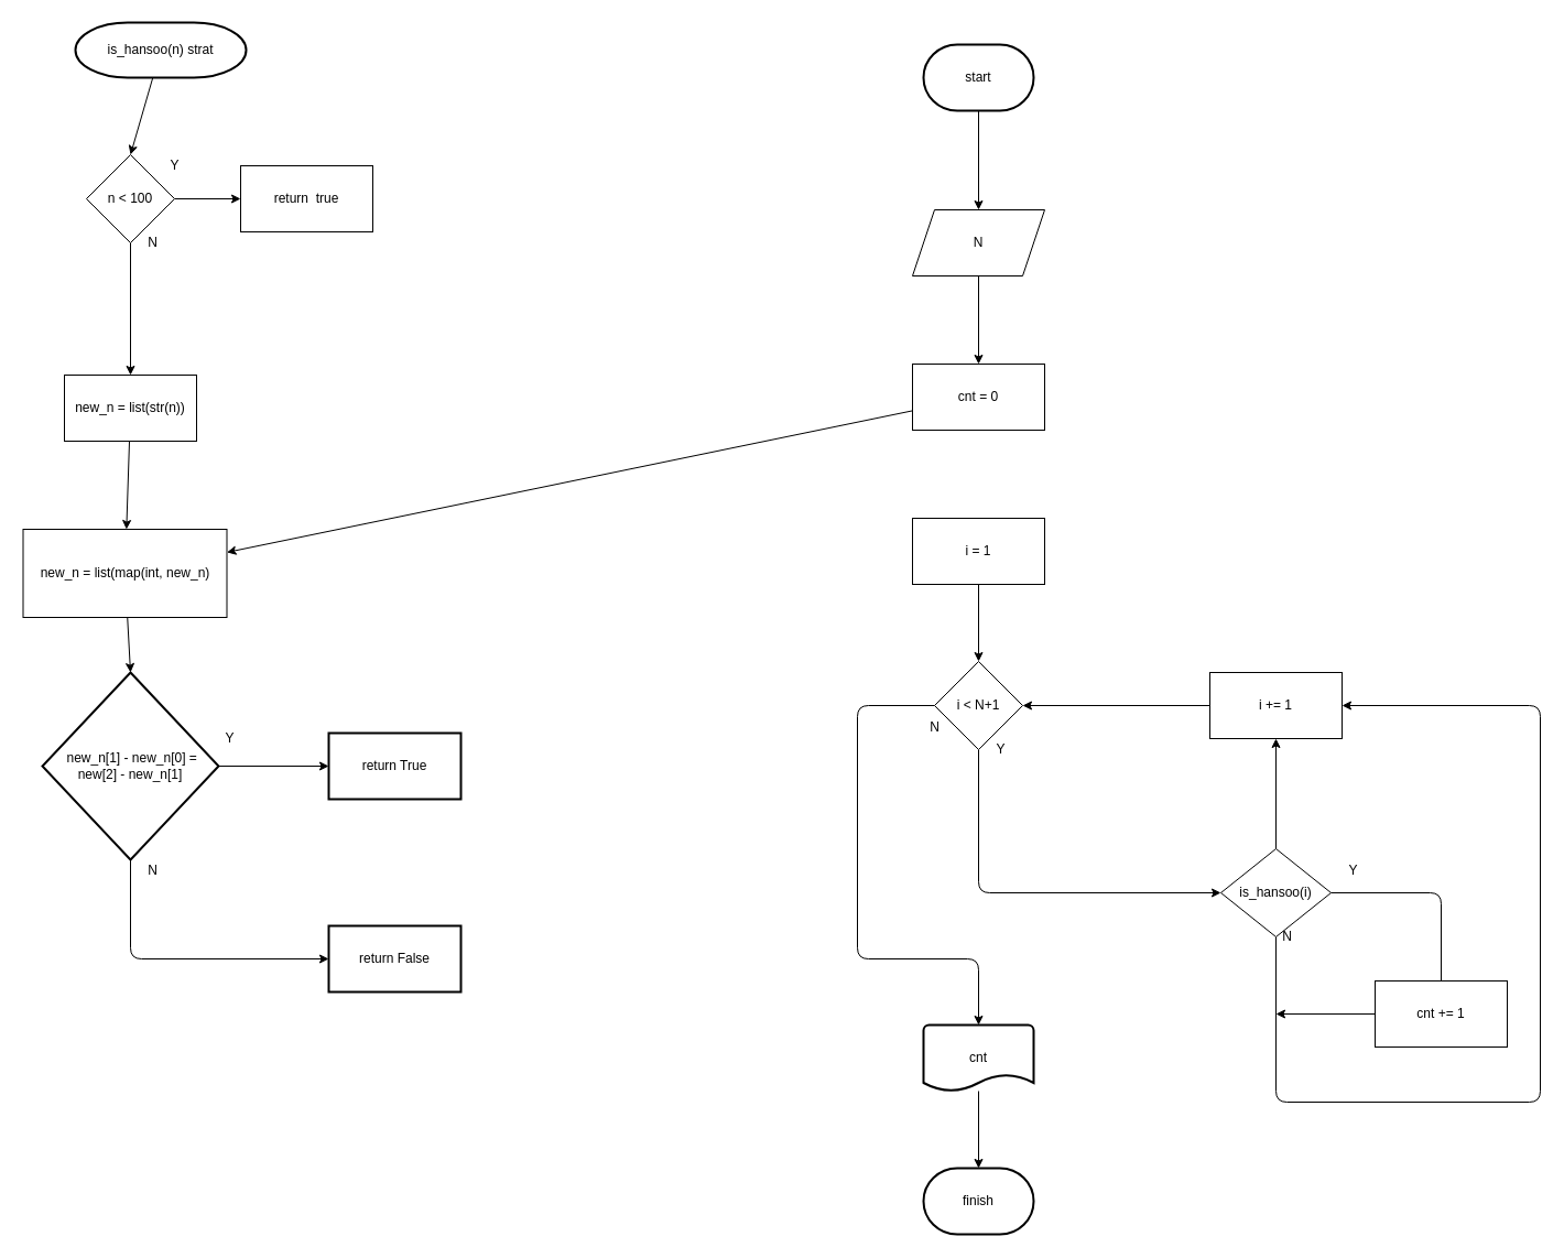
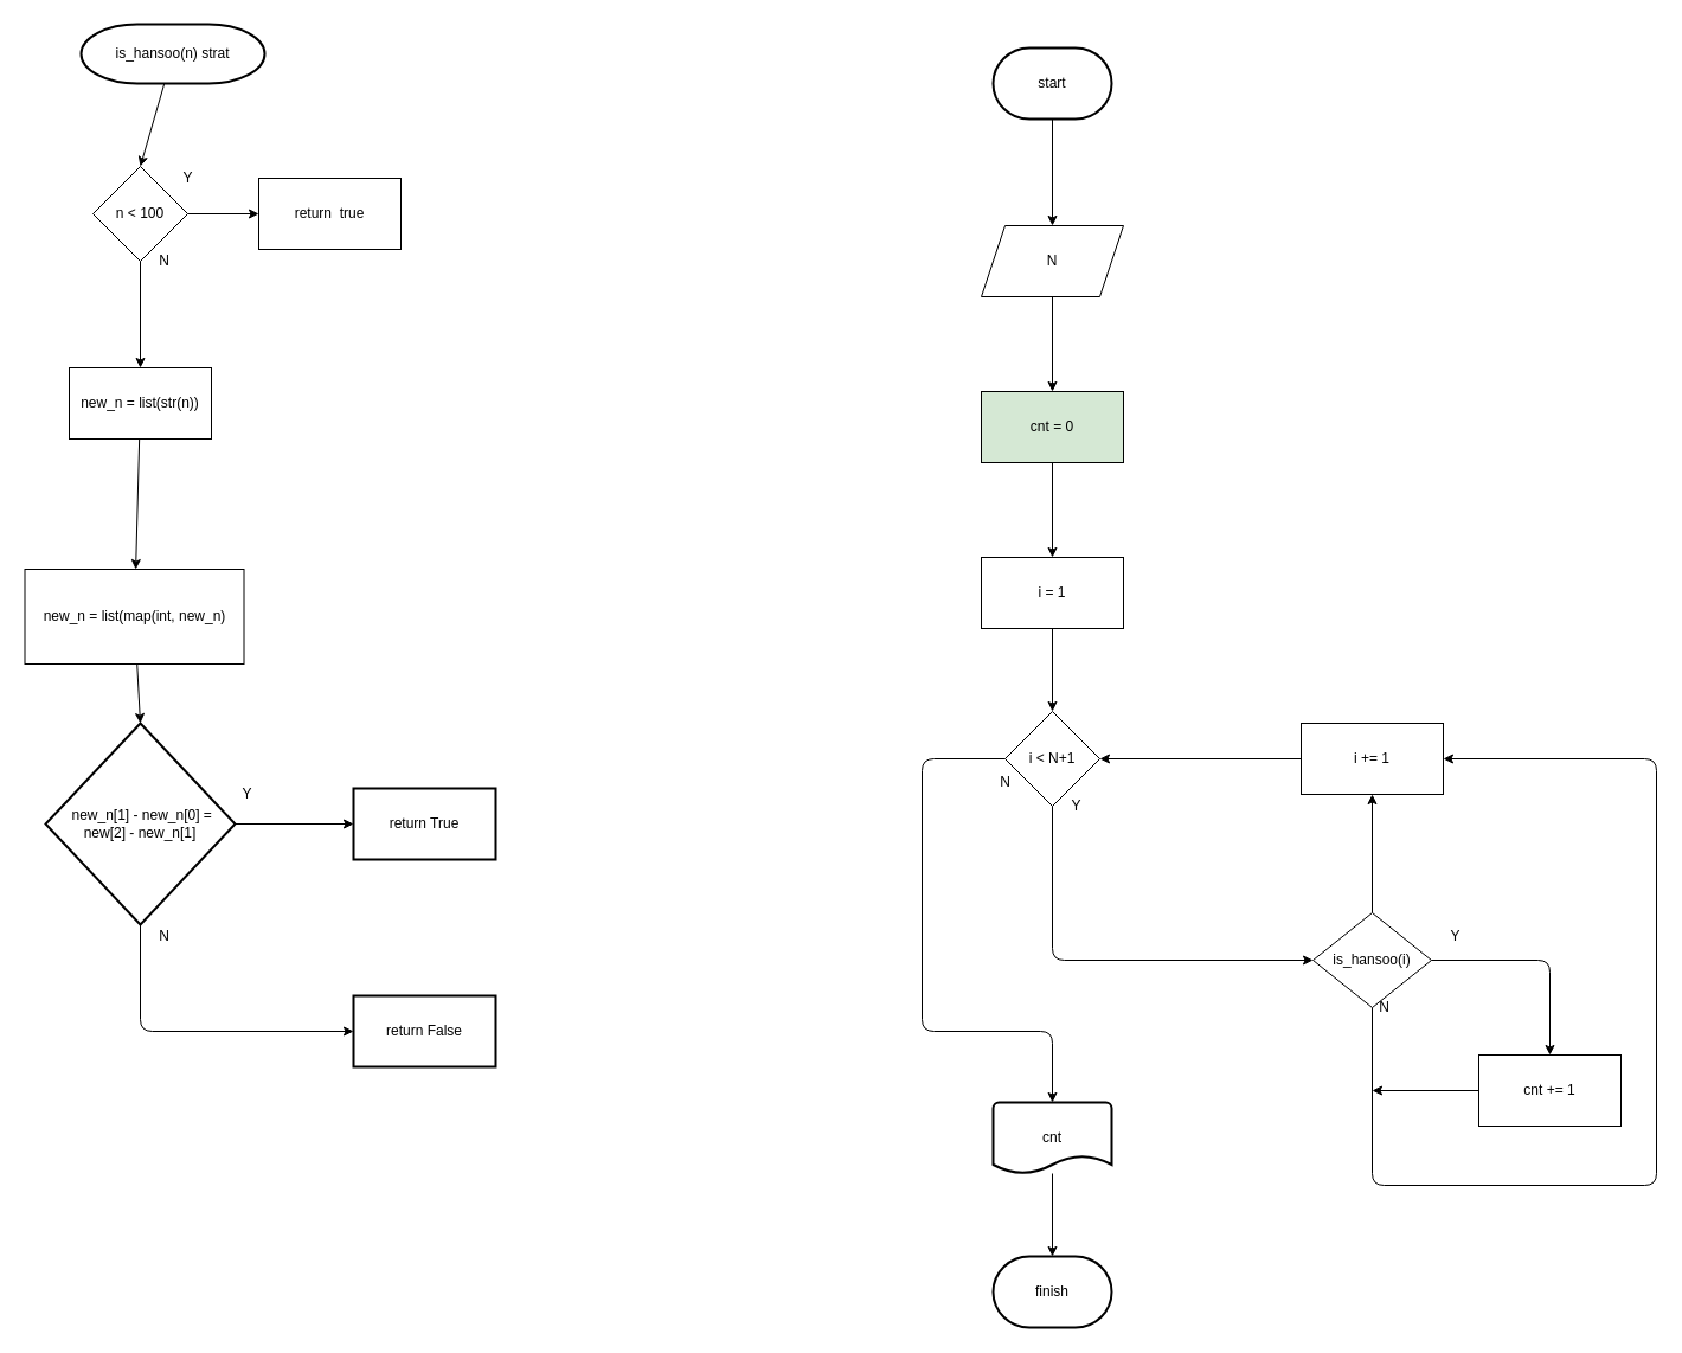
  <mxCell id="0" />
  <mxCell id="1" parent="0" />
  <mxCell id="2" value="" style="edgeStyle=none;html=1;" parent="1" source="3" edge="1"><mxGeometry relative="1" as="geometry"><mxPoint x="118" y="140" as="targetPoint" /></mxGeometry></mxCell>
  <mxCell id="3" value="is_hansoo(n) strat" style="strokeWidth=2;html=1;shape=mxgraph.flowchart.terminator;whiteSpace=wrap;" parent="1" vertex="1"><mxGeometry x="68" y="20" width="155" height="50" as="geometry" /></mxCell>
  <mxCell id="4" value="" style="edgeStyle=none;html=1;" parent="1" source="6" target="7" edge="1"><mxGeometry relative="1" as="geometry" /></mxCell>
  <mxCell id="5" value="" style="edgeStyle=none;html=1;" parent="1" source="6" target="10" edge="1"><mxGeometry relative="1" as="geometry" /></mxCell>
  <mxCell id="6" value="n &amp;lt; 100" style="rhombus;whiteSpace=wrap;html=1;" parent="1" vertex="1"><mxGeometry x="78" y="140" width="80" height="80" as="geometry" /></mxCell>
  <mxCell id="7" value="return&amp;nbsp; true" style="whiteSpace=wrap;html=1;" parent="1" vertex="1"><mxGeometry x="218" y="150" width="120" height="60" as="geometry" /></mxCell>
  <mxCell id="8" value="Y" style="text;html=1;align=center;verticalAlign=middle;resizable=0;points=[];autosize=1;strokeColor=none;fillColor=none;" parent="1" vertex="1"><mxGeometry x="148" y="140" width="20" height="20" as="geometry" /></mxCell>
  <mxCell id="9" value="" style="edgeStyle=none;html=1;" parent="1" source="10" target="13" edge="1"><mxGeometry relative="1" as="geometry" /></mxCell>
- <mxCell id="10" value="new_n = list(str(n))" style="whiteSpace=wrap;html=1;" parent="1" vertex="1"><mxGeometry x="58" y="340" width="120" height="60" as="geometry" /></mxCell>
+ <mxCell id="10" value="new_n = list(str(n))" style="whiteSpace=wrap;html=1;" parent="1" vertex="1"><mxGeometry x="58" y="310" width="120" height="60" as="geometry" /></mxCell>
  <mxCell id="11" value="N" style="text;html=1;align=center;verticalAlign=middle;resizable=0;points=[];autosize=1;strokeColor=none;fillColor=none;" parent="1" vertex="1"><mxGeometry x="128" y="210" width="20" height="20" as="geometry" /></mxCell>
  <mxCell id="12" value="" style="edgeStyle=none;html=1;" parent="1" source="13" edge="1"><mxGeometry relative="1" as="geometry"><mxPoint x="118" y="610" as="targetPoint" /></mxGeometry></mxCell>
  <mxCell id="13" value="new_n = list(map(int, new_n)" style="whiteSpace=wrap;html=1;" parent="1" vertex="1"><mxGeometry x="20.5" y="480" width="185" height="80" as="geometry" /></mxCell>
  <mxCell id="14" value="" style="edgeStyle=none;html=1;" parent="1" source="15" target="17" edge="1"><mxGeometry relative="1" as="geometry" /></mxCell>
  <mxCell id="15" value="N" style="shape=parallelogram;perimeter=parallelogramPerimeter;whiteSpace=wrap;html=1;fixedSize=1;" parent="1" vertex="1"><mxGeometry x="828" y="190" width="120" height="60" as="geometry" /></mxCell>
- <mxCell id="16" value="" style="edgeStyle=none;html=1;" parent="1" source="17" target="13" edge="1"><mxGeometry relative="1" as="geometry" /></mxCell>
- <mxCell id="17" value="cnt = 0" style="whiteSpace=wrap;html=1;" parent="1" vertex="1"><mxGeometry x="828" y="330" width="120" height="60" as="geometry" /></mxCell>
+ <mxCell id="16" value="" style="edgeStyle=none;html=1;" parent="1" source="17" target="19" edge="1"><mxGeometry relative="1" as="geometry" /></mxCell>
+ <mxCell id="17" value="cnt = 0" style="whiteSpace=wrap;html=1;fillColor=#d5e8d4;" parent="1" vertex="1"><mxGeometry x="828" y="330" width="120" height="60" as="geometry" /></mxCell>
  <mxCell id="18" value="" style="edgeStyle=none;html=1;" parent="1" source="19" target="22" edge="1"><mxGeometry relative="1" as="geometry" /></mxCell>
  <mxCell id="19" value="i = 1" style="whiteSpace=wrap;html=1;" parent="1" vertex="1"><mxGeometry x="828" y="470" width="120" height="60" as="geometry" /></mxCell>
  <mxCell id="20" value="" style="edgeStyle=none;html=1;entryX=0;entryY=0.5;entryDx=0;entryDy=0;" parent="1" source="22" target="33" edge="1"><mxGeometry relative="1" as="geometry"><Array as="points"><mxPoint x="888" y="810" /></Array><mxPoint x="1098" y="800" as="targetPoint" /></mxGeometry></mxCell>
  <mxCell id="21" style="edgeStyle=none;html=1;entryX=0.5;entryY=0;entryDx=0;entryDy=0;entryPerimeter=0;" edge="1" parent="1" source="22" target="46"><mxGeometry relative="1" as="geometry"><Array as="points"><mxPoint x="778" y="640" /><mxPoint x="778" y="870" /><mxPoint x="888" y="870" /></Array></mxGeometry></mxCell>
  <mxCell id="22" value="i &amp;lt; N+1" style="rhombus;whiteSpace=wrap;html=1;" parent="1" vertex="1"><mxGeometry x="848" y="600" width="80" height="80" as="geometry" /></mxCell>
  <mxCell id="23" style="edgeStyle=none;html=1;entryX=1;entryY=0.5;entryDx=0;entryDy=0;" parent="1" source="24" target="22" edge="1"><mxGeometry relative="1" as="geometry" /></mxCell>
  <mxCell id="24" value="i += 1" style="whiteSpace=wrap;html=1;" parent="1" vertex="1"><mxGeometry x="1098" y="610" width="120" height="60" as="geometry" /></mxCell>
  <mxCell id="25" value="" style="edgeStyle=none;html=1;exitX=0.5;exitY=0;exitDx=0;exitDy=0;" parent="1" source="33" target="24" edge="1"><mxGeometry relative="1" as="geometry"><mxPoint x="1158" y="770" as="sourcePoint" /></mxGeometry></mxCell>
  <mxCell id="26" value="finish" style="strokeWidth=2;html=1;shape=mxgraph.flowchart.terminator;whiteSpace=wrap;" parent="1" vertex="1"><mxGeometry x="838" y="1060" width="100" height="60" as="geometry" /></mxCell>
  <mxCell id="27" value="N" style="text;html=1;align=center;verticalAlign=middle;resizable=0;points=[];autosize=1;strokeColor=none;fillColor=none;" parent="1" vertex="1"><mxGeometry x="838" y="650" width="20" height="20" as="geometry" /></mxCell>
  <mxCell id="28" value="Y" style="text;html=1;align=center;verticalAlign=middle;resizable=0;points=[];autosize=1;strokeColor=none;fillColor=none;" parent="1" vertex="1"><mxGeometry x="898" y="670" width="20" height="20" as="geometry" /></mxCell>
  <mxCell id="29" style="edgeStyle=none;html=1;" parent="1" source="30" edge="1"><mxGeometry relative="1" as="geometry"><mxPoint x="1158" y="920" as="targetPoint" /></mxGeometry></mxCell>
  <mxCell id="30" value="cnt += 1" style="whiteSpace=wrap;html=1;" parent="1" vertex="1"><mxGeometry x="1248" y="890" width="120" height="60" as="geometry" /></mxCell>
- <mxCell id="31" style="edgeStyle=none;html=1;entryX=0.5;entryY=0;entryDx=0;entryDy=0;endArrow=none;" parent="1" source="33" target="30" edge="1"><mxGeometry relative="1" as="geometry"><Array as="points"><mxPoint x="1308" y="810" /></Array></mxGeometry></mxCell>
+ <mxCell id="31" style="edgeStyle=none;html=1;entryX=0.5;entryY=0;entryDx=0;entryDy=0;" parent="1" source="33" target="30" edge="1"><mxGeometry relative="1" as="geometry"><Array as="points"><mxPoint x="1308" y="810" /></Array></mxGeometry></mxCell>
  <mxCell id="32" style="edgeStyle=none;html=1;entryX=1;entryY=0.5;entryDx=0;entryDy=0;" parent="1" source="33" target="24" edge="1"><mxGeometry relative="1" as="geometry"><Array as="points"><mxPoint x="1158" y="1000" /><mxPoint x="1398" y="1000" /><mxPoint x="1398" y="640" /></Array></mxGeometry></mxCell>
  <mxCell id="33" value="is_hansoo(i)" style="rhombus;whiteSpace=wrap;html=1;" parent="1" vertex="1"><mxGeometry x="1108" y="770" width="100" height="80" as="geometry" /></mxCell>
  <mxCell id="34" value="" style="edgeStyle=none;html=1;" edge="1" parent="1" source="36" target="37"><mxGeometry relative="1" as="geometry" /></mxCell>
  <mxCell id="35" value="" style="edgeStyle=none;html=1;" edge="1" parent="1" source="36" target="39"><mxGeometry relative="1" as="geometry"><Array as="points"><mxPoint x="118" y="870" /></Array></mxGeometry></mxCell>
  <mxCell id="36" value="&amp;nbsp;new_n[1] - new_n[0] = new[2] - new_n[1]" style="strokeWidth=2;html=1;shape=mxgraph.flowchart.decision;whiteSpace=wrap;" vertex="1" parent="1"><mxGeometry x="38" y="610" width="160" height="170" as="geometry" /></mxCell>
  <mxCell id="37" value="return True" style="whiteSpace=wrap;html=1;strokeWidth=2;" vertex="1" parent="1"><mxGeometry x="298" y="665" width="120" height="60" as="geometry" /></mxCell>
  <mxCell id="38" value="Y" style="text;html=1;align=center;verticalAlign=middle;resizable=0;points=[];autosize=1;strokeColor=none;fillColor=none;" vertex="1" parent="1"><mxGeometry x="198" y="660" width="20" height="20" as="geometry" /></mxCell>
  <mxCell id="39" value="return False" style="whiteSpace=wrap;html=1;strokeWidth=2;" vertex="1" parent="1"><mxGeometry x="298" y="840" width="120" height="60" as="geometry" /></mxCell>
  <mxCell id="40" value="N" style="text;html=1;align=center;verticalAlign=middle;resizable=0;points=[];autosize=1;strokeColor=none;fillColor=none;" vertex="1" parent="1"><mxGeometry x="128" y="780" width="20" height="20" as="geometry" /></mxCell>
  <mxCell id="41" value="" style="edgeStyle=none;html=1;" edge="1" parent="1" source="42" target="15"><mxGeometry relative="1" as="geometry" /></mxCell>
  <mxCell id="42" value="start" style="strokeWidth=2;html=1;shape=mxgraph.flowchart.terminator;whiteSpace=wrap;" vertex="1" parent="1"><mxGeometry x="838" y="40" width="100" height="60" as="geometry" /></mxCell>
  <mxCell id="43" value="Y" style="text;html=1;align=center;verticalAlign=middle;resizable=0;points=[];autosize=1;strokeColor=none;fillColor=none;" vertex="1" parent="1"><mxGeometry x="1218" y="780" width="20" height="20" as="geometry" /></mxCell>
  <mxCell id="44" value="N" style="text;html=1;align=center;verticalAlign=middle;resizable=0;points=[];autosize=1;strokeColor=none;fillColor=none;" vertex="1" parent="1"><mxGeometry x="1158" y="840" width="20" height="20" as="geometry" /></mxCell>
  <mxCell id="45" value="" style="edgeStyle=none;html=1;" edge="1" parent="1" source="46" target="26"><mxGeometry relative="1" as="geometry" /></mxCell>
  <mxCell id="46" value="cnt" style="strokeWidth=2;html=1;shape=mxgraph.flowchart.document2;whiteSpace=wrap;size=0.25;" vertex="1" parent="1"><mxGeometry x="838" y="930" width="100" height="60" as="geometry" /></mxCell>
